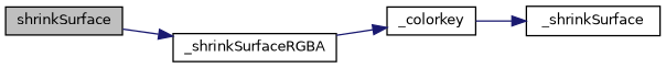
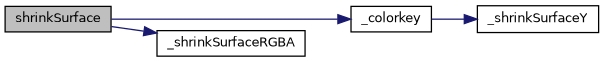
  digraph {
    rankdir=LR
    node [color=black fontname=Helvetica fontsize=10 shape=record]
    edge [color=midnightblue fontname=Helvetica fontsize=10 labelfontname=Helvetica labelfontsize=10 style=solid]
    n1 [fillcolor=grey75 fontcolor=black height=0.2 label=shrinkSurface style=filled width=0.4]
    n2 [height=0.2 label=_colorkey width=0.4]
    n3 [height=0.2 label=_shrinkSurfaceRGBA width=0.4]
-   n4 [height=0.2 label=_shrinkSurface width=0.4]
-   n3 -> n2
+   n4 [height=0.2 label=_shrinkSurfaceY width=0.4]
+   n1 -> n2
    n1 -> n3
    n2 -> n4
  }
